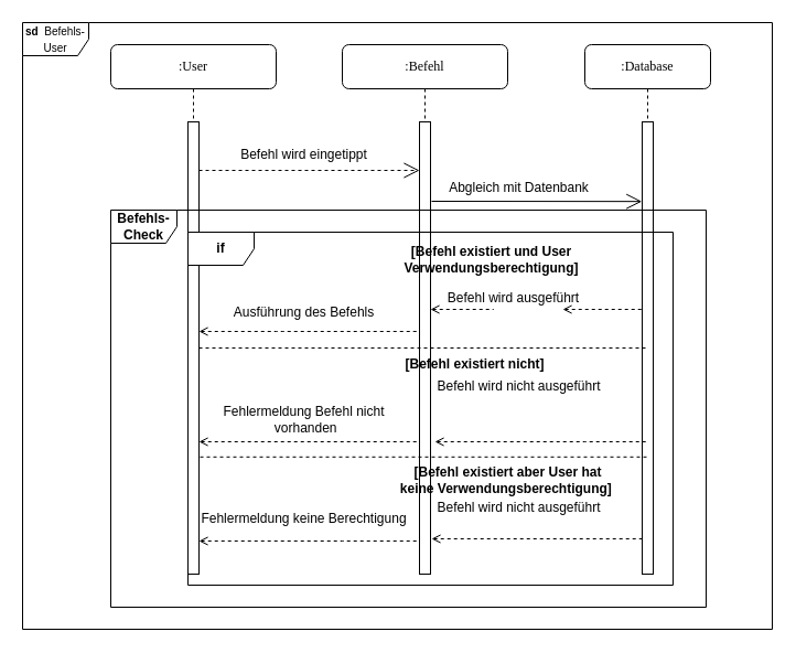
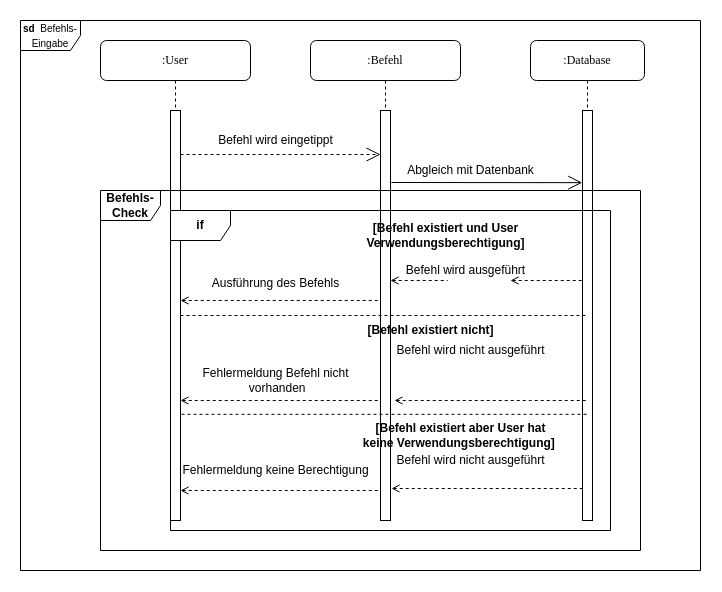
  <mxCell id="0" />
  <mxCell id="1" parent="0" />
  <mxCell id="2" value=":User" style="shape=umlLifeline;perimeter=lifelinePerimeter;whiteSpace=wrap;html=1;container=1;collapsible=0;recursiveResize=0;outlineConnect=0;rounded=1;shadow=0;comic=0;labelBackgroundColor=none;strokeWidth=1;fontFamily=Verdana;fontSize=12;align=center;" parent="1" vertex="1"><mxGeometry x="100" y="40" width="150" height="480" as="geometry" /></mxCell>
  <mxCell id="3" value="" style="html=1;points=[];perimeter=orthogonalPerimeter;rounded=0;shadow=0;comic=0;labelBackgroundColor=none;strokeWidth=1;fontFamily=Verdana;fontSize=12;align=center;" parent="2" vertex="1"><mxGeometry x="70" y="70" width="10" height="410" as="geometry" /></mxCell>
  <mxCell id="4" value="Ausführung des Befehls&lt;br&gt;" style="text;html=1;align=center;verticalAlign=middle;resizable=0;points=[];autosize=1;" parent="2" vertex="1"><mxGeometry x="105" y="233" width="140" height="20" as="geometry" /></mxCell>
  <mxCell id="5" value=":Befehl" style="shape=umlLifeline;perimeter=lifelinePerimeter;whiteSpace=wrap;html=1;container=1;collapsible=0;recursiveResize=0;outlineConnect=0;rounded=1;shadow=0;comic=0;labelBackgroundColor=none;strokeWidth=1;fontFamily=Verdana;fontSize=12;align=center;" parent="1" vertex="1"><mxGeometry x="310" y="40" width="150" height="480" as="geometry" /></mxCell>
  <mxCell id="6" value="" style="html=1;points=[];perimeter=orthogonalPerimeter;rounded=0;shadow=0;comic=0;labelBackgroundColor=none;strokeWidth=1;fontFamily=Verdana;fontSize=12;align=center;" parent="5" vertex="1"><mxGeometry x="70" y="70" width="10" height="410" as="geometry" /></mxCell>
  <mxCell id="7" value="Befehl wird nicht ausgeführt" style="text;html=1;align=center;verticalAlign=middle;resizable=0;points=[];autosize=1;" parent="5" vertex="1"><mxGeometry x="80" y="300" width="160" height="20" as="geometry" /></mxCell>
  <mxCell id="8" value=":Database" style="shape=umlLifeline;perimeter=lifelinePerimeter;whiteSpace=wrap;html=1;container=1;collapsible=0;recursiveResize=0;outlineConnect=0;rounded=1;shadow=0;comic=0;labelBackgroundColor=none;strokeWidth=1;fontFamily=Verdana;fontSize=12;align=center;" parent="1" vertex="1"><mxGeometry x="530" y="40" width="114" height="480" as="geometry" /></mxCell>
  <mxCell id="9" value="" style="html=1;points=[];perimeter=orthogonalPerimeter;rounded=0;shadow=0;comic=0;labelBackgroundColor=none;strokeWidth=1;fontFamily=Verdana;fontSize=12;align=center;" parent="8" vertex="1"><mxGeometry x="52" y="70" width="10" height="410" as="geometry" /></mxCell>
  <mxCell id="10" value="" style="endArrow=open;endSize=12;dashed=1;html=1;" parent="1" edge="1"><mxGeometry width="160" relative="1" as="geometry"><mxPoint x="180" y="154" as="sourcePoint" /><mxPoint x="380" y="154" as="targetPoint" /></mxGeometry></mxCell>
  <mxCell id="11" value="Befehl wird eingetippt" style="text;html=1;align=center;verticalAlign=middle;resizable=0;points=[];autosize=1;" parent="1" vertex="1"><mxGeometry x="210" y="130" width="130" height="20" as="geometry" /></mxCell>
  <mxCell id="12" value="&lt;b&gt;[Befehl existiert aber User hat&lt;br&gt;keine Verwendungsberechtigung]&amp;nbsp;&lt;/b&gt;" style="text;html=1;align=center;verticalAlign=middle;resizable=0;points=[];autosize=1;" parent="1" vertex="1"><mxGeometry x="355" y="420" width="210" height="30" as="geometry" /></mxCell>
  <mxCell id="13" value="Abgleich mit Datenbank" style="text;html=1;align=center;verticalAlign=middle;resizable=0;points=[];autosize=1;" parent="1" vertex="1"><mxGeometry x="400" y="160" width="140" height="20" as="geometry" /></mxCell>
  <mxCell id="14" value="&lt;b&gt;[Befehl existiert und User &lt;br&gt;Verwendungsberechtigung]&lt;/b&gt;" style="text;html=1;align=center;verticalAlign=middle;resizable=0;points=[];autosize=1;" parent="1" vertex="1"><mxGeometry x="360" y="220" width="170" height="30" as="geometry" /></mxCell>
  <mxCell id="15" value="&lt;b&gt;[Befehl existiert nicht]&lt;/b&gt;" style="text;html=1;align=center;verticalAlign=middle;resizable=0;points=[];autosize=1;" parent="1" vertex="1"><mxGeometry x="360" y="320" width="140" height="20" as="geometry" /></mxCell>
  <mxCell id="16" value="Befehl wird nicht ausgeführt&lt;br&gt;" style="text;html=1;align=center;verticalAlign=middle;resizable=0;points=[];autosize=1;" parent="1" vertex="1"><mxGeometry x="390" y="450" width="160" height="20" as="geometry" /></mxCell>
  <mxCell id="17" value="" style="endArrow=open;endFill=1;endSize=12;html=1;entryX=-0.023;entryY=0.176;entryDx=0;entryDy=0;entryPerimeter=0;" parent="1" target="9" edge="1"><mxGeometry width="160" relative="1" as="geometry"><mxPoint x="391" y="182" as="sourcePoint" /><mxPoint x="580" y="179" as="targetPoint" /></mxGeometry></mxCell>
  <mxCell id="18" value="" style="endArrow=none;endFill=0;endSize=12;html=1;dashed=1;startArrow=open;startFill=0;" parent="1" source="3" edge="1"><mxGeometry width="160" relative="1" as="geometry"><mxPoint x="195" y="300" as="sourcePoint" /><mxPoint x="380" y="300" as="targetPoint" /><Array as="points"><mxPoint x="260" y="300" /></Array></mxGeometry></mxCell>
  <mxCell id="19" value="" style="endArrow=none;endFill=0;endSize=12;html=1;startArrow=open;startFill=0;dashed=1;" parent="1" source="28" edge="1"><mxGeometry width="160" relative="1" as="geometry"><mxPoint x="400" y="290" as="sourcePoint" /><mxPoint x="582" y="280" as="targetPoint" /><Array as="points"><mxPoint x="510" y="280" /></Array></mxGeometry></mxCell>
  <mxCell id="20" value="" style="endArrow=none;endFill=0;endSize=12;html=1;dashed=1;startArrow=open;startFill=0;" parent="1" source="3" target="6" edge="1"><mxGeometry width="160" relative="1" as="geometry"><mxPoint x="190" y="400" as="sourcePoint" /><mxPoint x="360" y="400" as="targetPoint" /><Array as="points"><mxPoint x="220" y="400" /></Array></mxGeometry></mxCell>
  <mxCell id="21" value="" style="endArrow=none;endFill=0;endSize=12;html=1;dashed=1;startArrow=open;startFill=0;entryX=-0.023;entryY=0.922;entryDx=0;entryDy=0;entryPerimeter=0;" parent="1" target="9" edge="1"><mxGeometry width="160" relative="1" as="geometry"><mxPoint x="391" y="488" as="sourcePoint" /><mxPoint x="580" y="470" as="targetPoint" /></mxGeometry></mxCell>
  <mxCell id="22" value="" style="endArrow=none;endFill=0;endSize=12;html=1;dashed=1;startArrow=open;startFill=0;" parent="1" source="3" edge="1"><mxGeometry width="160" relative="1" as="geometry"><mxPoint x="200" y="490" as="sourcePoint" /><mxPoint x="380" y="490" as="targetPoint" /><Array as="points"><mxPoint x="300" y="490" /></Array></mxGeometry></mxCell>
  <mxCell id="23" value="" style="endArrow=none;endFill=0;endSize=12;html=1;startArrow=open;startFill=0;dashed=1;" parent="1" target="8" edge="1"><mxGeometry width="160" relative="1" as="geometry"><mxPoint x="394" y="400" as="sourcePoint" /><mxPoint x="580" y="370" as="targetPoint" /><Array as="points"><mxPoint x="540" y="400" /></Array></mxGeometry></mxCell>
  <mxCell id="24" value="Fehlermeldung Befehl nicht&lt;br&gt;&amp;nbsp;vorhanden" style="text;html=1;align=center;verticalAlign=middle;resizable=0;points=[];autosize=1;" parent="1" vertex="1"><mxGeometry x="195" y="365" width="160" height="30" as="geometry" /></mxCell>
  <mxCell id="25" value="Fehlermeldung keine Berechtigung" style="text;html=1;align=center;verticalAlign=middle;resizable=0;points=[];autosize=1;" parent="1" vertex="1"><mxGeometry x="175" y="460" width="200" height="20" as="geometry" /></mxCell>
  <mxCell id="26" value="" style="endArrow=none;dashed=1;html=1;" parent="1" source="3" target="8" edge="1"><mxGeometry width="50" height="50" relative="1" as="geometry"><mxPoint x="340" y="340" as="sourcePoint" /><mxPoint x="390" y="290" as="targetPoint" /></mxGeometry></mxCell>
  <mxCell id="27" value="" style="endArrow=none;dashed=1;html=1;exitX=1.1;exitY=0.741;exitDx=0;exitDy=0;exitPerimeter=0;" parent="1" source="3" target="8" edge="1"><mxGeometry width="50" height="50" relative="1" as="geometry"><mxPoint x="340" y="460" as="sourcePoint" /><mxPoint x="390" y="410" as="targetPoint" /></mxGeometry></mxCell>
  <mxCell id="28" value="Befehl wird ausgeführt" style="text;html=1;align=center;verticalAlign=middle;resizable=0;points=[];autosize=1;" parent="1" vertex="1"><mxGeometry x="400" y="260" width="130" height="20" as="geometry" /></mxCell>
  <mxCell id="29" value="" style="endArrow=none;endFill=0;endSize=12;html=1;startArrow=open;startFill=0;dashed=1;" parent="1" source="6" target="28" edge="1"><mxGeometry width="160" relative="1" as="geometry"><mxPoint x="390" y="280" as="sourcePoint" /><mxPoint x="582" y="280" as="targetPoint" /><Array as="points" /></mxGeometry></mxCell>
  <mxCell id="30" value="&lt;b&gt;if&lt;br&gt;&lt;/b&gt;" style="shape=umlFrame;whiteSpace=wrap;html=1;" parent="1" vertex="1"><mxGeometry x="170" y="210" width="440" height="320" as="geometry" /></mxCell>
  <mxCell id="31" value="&lt;b&gt;Befehls-&lt;br&gt;Check&lt;br&gt;&lt;/b&gt;" style="shape=umlFrame;whiteSpace=wrap;html=1;" parent="1" vertex="1"><mxGeometry x="100" y="190" width="540" height="360" as="geometry" /></mxCell>
- <mxCell id="32" value="&lt;font style=&quot;font-size: 10px&quot;&gt;&lt;b&gt;sd &amp;nbsp;&lt;/b&gt;Befehls-&lt;br&gt;User&lt;/font&gt;" style="shape=umlFrame;whiteSpace=wrap;html=1;" parent="1" vertex="1"><mxGeometry x="20" y="20" width="680" height="550" as="geometry" /></mxCell>
+ <mxCell id="32" value="&lt;font style=&quot;font-size: 10px&quot;&gt;&lt;b&gt;sd &amp;nbsp;&lt;/b&gt;Befehls-&lt;br&gt;Eingabe&lt;/font&gt;" style="shape=umlFrame;whiteSpace=wrap;html=1;" parent="1" vertex="1"><mxGeometry x="20" y="20" width="680" height="550" as="geometry" /></mxCell>
